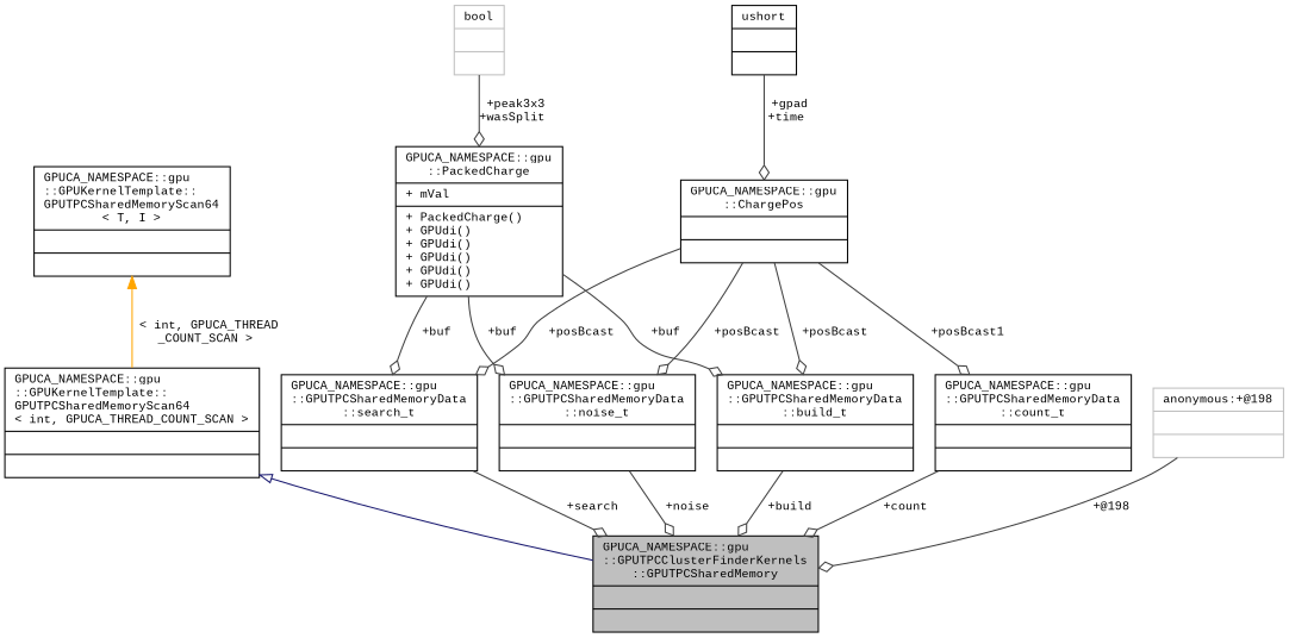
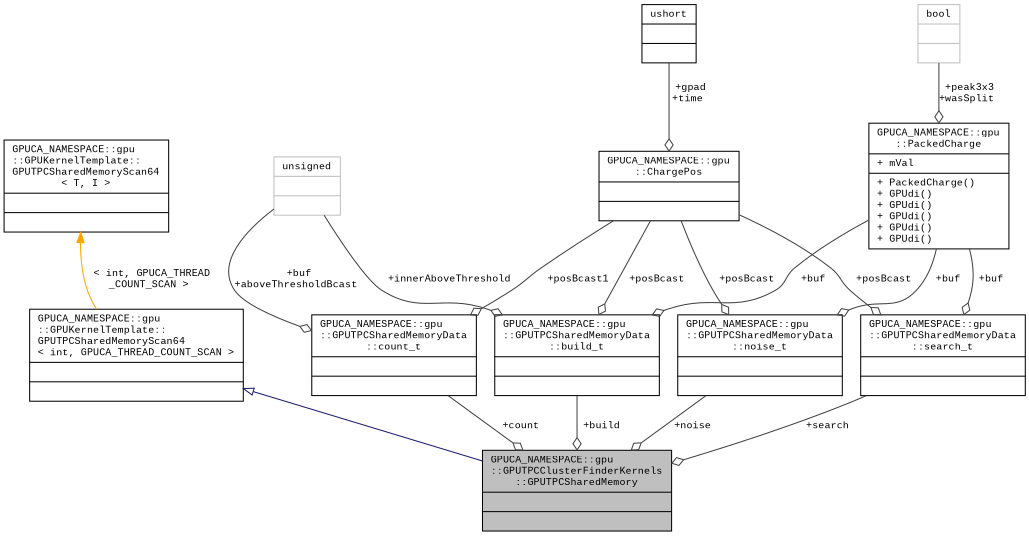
  digraph {
    fontname="Liberation Mono"
    node [color=black fontname="Liberation Mono" fontsize=10 shape=record]
    edge [color=grey25 fontname="Liberation Mono" fontsize=10 labelfontname=Helvetica labelfontsize=10 style=solid arrowhead=odiamond]
    n1 [fillcolor=grey75 fontcolor=black height=0.2 label="{GPUCA_NAMESPACE::gpu\l::GPUTPCClusterFinderKernels\l::GPUTPCSharedMemory\n||}" style=filled width=0.4]
    n2 [height=0.2 label="{GPUCA_NAMESPACE::gpu\l::GPUKernelTemplate::\lGPUTPCSharedMemoryScan64\l\< int, GPUCA_THREAD_COUNT_SCAN \>\n||}" width=0.4]
    n3 [height=0.2 label="{GPUCA_NAMESPACE::gpu\l::GPUKernelTemplate::\lGPUTPCSharedMemoryScan64\l\< T, I \>\n||}" width=0.4]
    n4 [height=0.2 label="{GPUCA_NAMESPACE::gpu\l::GPUTPCSharedMemoryData\l::count_t\n||}" width=0.4]
    n5 [height=0.2 label="{GPUCA_NAMESPACE::gpu\l::ChargePos\n||}" width=0.4]
    n6 [height=0.2 label="{GPUCA_NAMESPACE::gpu\l::GPUTPCSharedMemoryData\l::build_t\n||}" width=0.4]
    n7 [height=0.2 label="{GPUCA_NAMESPACE::gpu\l::GPUTPCSharedMemoryData\l::search_t\n||}" width=0.4]
    n8 [height=0.2 label="{GPUCA_NAMESPACE::gpu\l::GPUTPCSharedMemoryData\l::noise_t\n||}" width=0.4]
    n9 [height=0.2 label="{ushort\n||}" width=0.4]
+   n10 [color=grey75 height=0.2 label="{unsigned\n||}" width=0.4]
    n11 [height=0.2 label="{GPUCA_NAMESPACE::gpu\l::PackedCharge\n|+ mVal\l|+ PackedCharge()\l+ GPUdi()\l+ GPUdi()\l+ GPUdi()\l+ GPUdi()\l+ GPUdi()\l}" width=0.4]
    n12 [color=grey75 height=0.2 label="{bool\n||}" width=0.4]
-   n13 [color=grey75 height=0.2 label="{anonymous:+@198\n||}" width=0.4]
    n2 -> n1 [arrowtail=onormal color=midnightblue dir=back arrowhead=""]
    n3 -> n2 [color=orange dir=back label=" \< int, GPUCA_THREAD\l_COUNT_SCAN \>" arrowhead=""]
    n4 -> n1 [label=" +count"]
    n5 -> n4 [label=" +posBcast1"]
    n5 -> n6 [label=" +posBcast"]
    n5 -> n7 [label=" +posBcast"]
    n5 -> n8 [label=" +posBcast"]
    n6 -> n1 [label=" +build"]
    n7 -> n1 [label=" +search"]
    n8 -> n1 [label=" +noise"]
    n9 -> n5 [label=" +gpad\n+time"]
+   n10 -> n4 [label=" +buf\n+aboveThresholdBcast"]
+   n10 -> n6 [label=" +innerAboveThreshold"]
    n11 -> n6 [label=" +buf"]
    n11 -> n7 [label=" +buf"]
    n11 -> n8 [label=" +buf"]
    n12 -> n11 [label=" +peak3x3\n+wasSplit"]
-   n13 -> n1 [label=" +@198"]
  }
